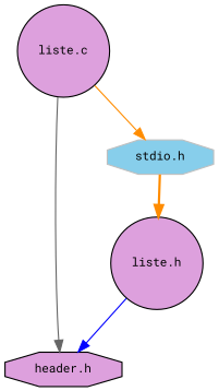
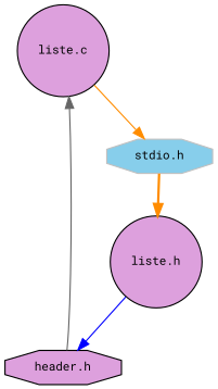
  digraph {
    fontname="Roboto Mono"
    node [color=black fillcolor=plum fontname="Roboto Mono" fontsize=10 shape=circle style=filled]
    edge [color=darkorange fontname="Roboto Mono" fontsize=10 labelfontname=Helvetica labelfontsize=10 style=solid]
    n1 [fontcolor=black height=0.2 label="liste.c" width=0.4]
    n2 [height=0.2 label="header.h" shape=octagon width=0.4]
    n3 [color=grey75 fillcolor=skyblue height=0.2 label="stdio.h" shape=octagon width=0.4]
    n4 [height=0.2 label="liste.h" width=0.4]
-   n1 -> n2 [color=gray40]
+   n2 -> n1 [color=gray40]
    n1 -> n3
    n3 -> n4 [style=bold]
    n4 -> n2 [color=blue]
  }
